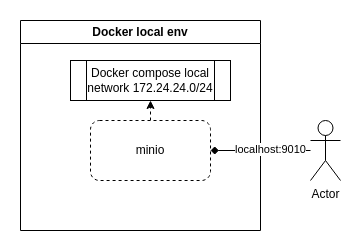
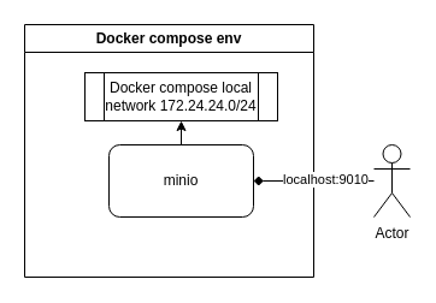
  <mxCell id="0" />
  <mxCell id="1" parent="0" />
- <mxCell id="2" value="Docker local env" style="swimlane;whiteSpace=wrap;html=1;" parent="1" vertex="1"><mxGeometry x="20" y="20" width="240" height="210" as="geometry"><mxRectangle x="70" y="220" width="150" height="30" as="alternateBounds" /></mxGeometry></mxCell>
+ <mxCell id="2" value="Docker compose env" style="swimlane;whiteSpace=wrap;html=1;" parent="1" vertex="1"><mxGeometry x="20" y="20" width="240" height="210" as="geometry"><mxRectangle x="70" y="220" width="150" height="30" as="alternateBounds" /></mxGeometry></mxCell>
  <mxCell id="3" value="Docker compose local network&amp;nbsp;172.24.24.0/24" style="shape=process;whiteSpace=wrap;html=1;backgroundOutline=1;" parent="2" vertex="1"><mxGeometry x="50" y="40" width="160" height="40" as="geometry" /></mxCell>
- <mxCell id="4" style="edgeStyle=orthogonalEdgeStyle;rounded=0;orthogonalLoop=1;jettySize=auto;html=1;dashed=1;" parent="2" source="5" target="3" edge="1"><mxGeometry relative="1" as="geometry"><Array as="points"><mxPoint x="130" y="60" /><mxPoint x="130" y="60" /></Array></mxGeometry></mxCell>
- <mxCell id="5" value="minio" style="rounded=1;whiteSpace=wrap;html=1;dashed=1;" parent="2" vertex="1"><mxGeometry x="70" y="100" width="120" height="60" as="geometry" /></mxCell>
+ <mxCell id="4" style="edgeStyle=orthogonalEdgeStyle;rounded=0;orthogonalLoop=1;jettySize=auto;html=1;" parent="2" source="5" target="3" edge="1"><mxGeometry relative="1" as="geometry"><Array as="points"><mxPoint x="130" y="60" /><mxPoint x="130" y="60" /></Array></mxGeometry></mxCell>
+ <mxCell id="5" value="minio" style="rounded=1;whiteSpace=wrap;html=1;" parent="2" vertex="1"><mxGeometry x="70" y="100" width="120" height="60" as="geometry" /></mxCell>
  <mxCell id="6" style="edgeStyle=orthogonalEdgeStyle;rounded=0;orthogonalLoop=1;jettySize=auto;html=1;entryX=1;entryY=0.5;entryDx=0;entryDy=0;endArrow=diamond;" edge="1" parent="1" source="8" target="5"><mxGeometry relative="1" as="geometry" /></mxCell>
  <mxCell id="7" value="localhost:9010" style="edgeLabel;html=1;align=center;verticalAlign=middle;resizable=0;points=[];" vertex="1" connectable="0" parent="6"><mxGeometry x="-0.186" y="-2" relative="1" as="geometry"><mxPoint as="offset" /></mxGeometry></mxCell>
  <mxCell id="8" value="Actor" style="shape=umlActor;verticalLabelPosition=bottom;verticalAlign=top;html=1;outlineConnect=0;" parent="1" vertex="1"><mxGeometry x="310" y="120" width="30" height="60" as="geometry" /></mxCell>
